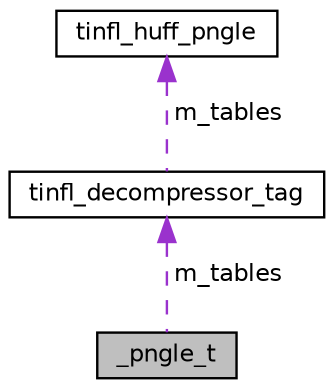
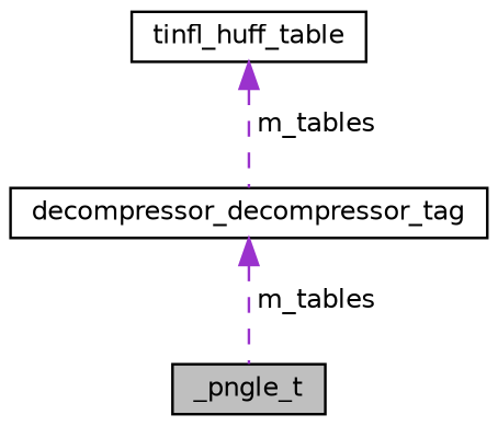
  digraph {
    node [color=black fillcolor=white fontname=Helvetica fontsize=10 shape=record style=filled]
    edge [color=darkorchid3 dir=back fontname=Helvetica fontsize=10 labelfontname=Helvetica labelfontsize=10 style=dashed]
    n1 [fillcolor=grey75 fontcolor=black height=0.2 label=_pngle_t width=0.4]
-   n2 [height=0.2 label=tinfl_decompressor_tag width=0.4]
-   n3 [height=0.2 label=tinfl_huff_pngle width=0.4]
+   n2 [height=0.2 label=decompressor_decompressor_tag width=0.4]
+   n3 [height=0.2 label=tinfl_huff_table width=0.4]
    n2 -> n1 [label=" m_tables"]
    n3 -> n2 [label=" m_tables"]
  }
